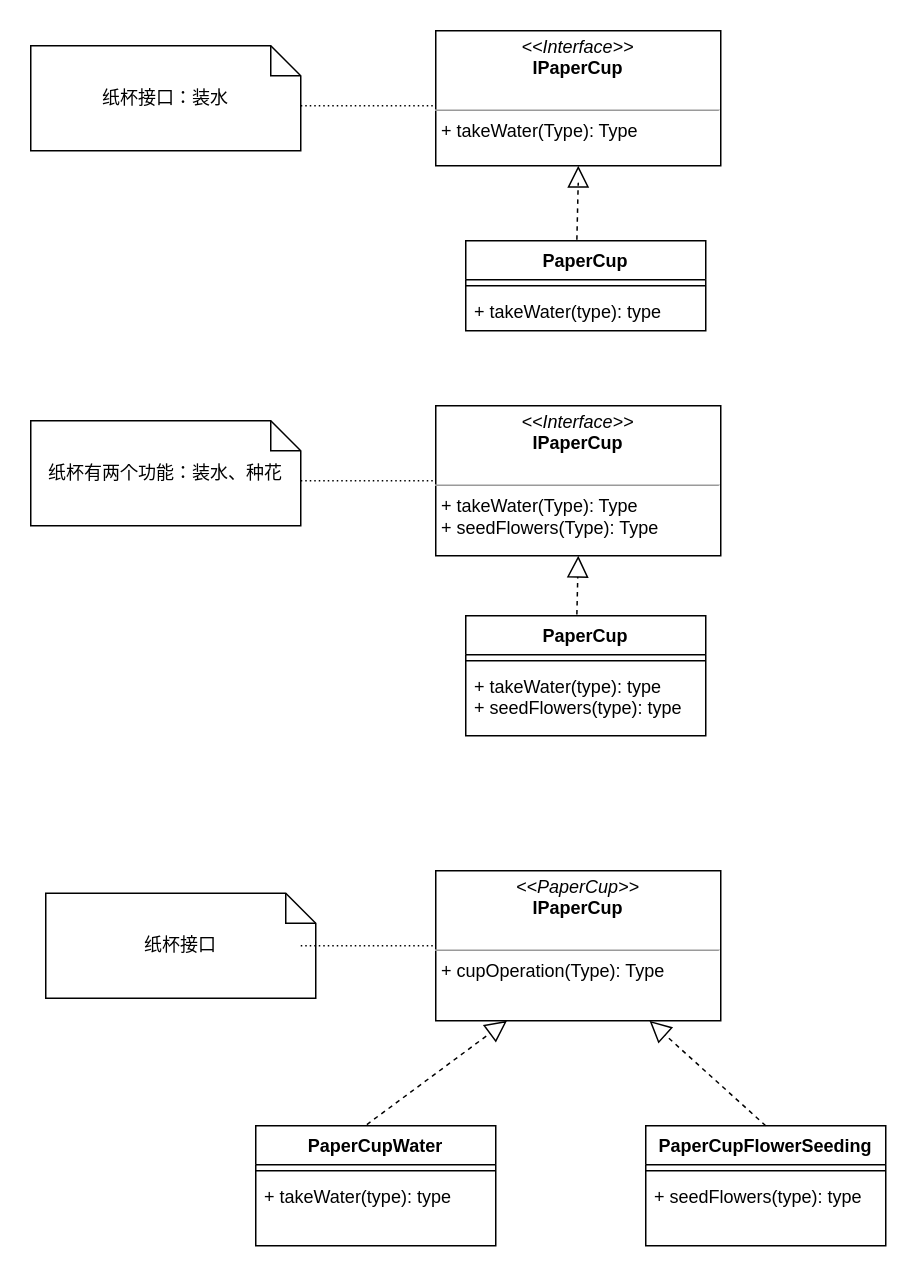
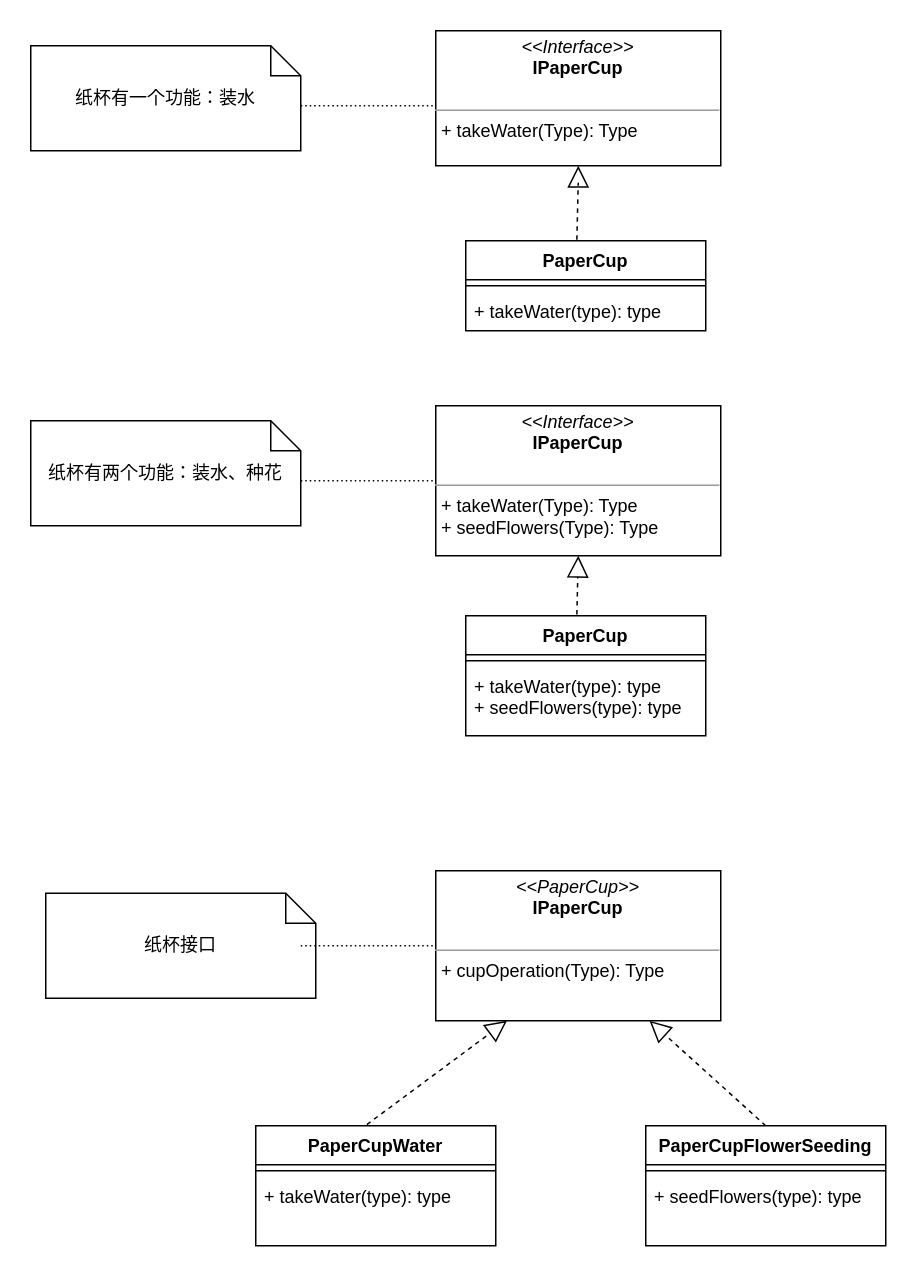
  <mxCell id="0" />
  <mxCell id="1" parent="0" />
  <mxCell id="2" value="&lt;p style=&quot;margin: 0px ; margin-top: 4px ; text-align: center&quot;&gt;&lt;i&gt;&amp;lt;&amp;lt;Interface&amp;gt;&amp;gt;&lt;/i&gt;&lt;br&gt;&lt;b&gt;IPaperCup&lt;/b&gt;&lt;/p&gt;&lt;p style=&quot;margin: 0px ; margin-left: 4px&quot;&gt;&lt;br&gt;&lt;/p&gt;&lt;hr size=&quot;1&quot;&gt;&lt;p style=&quot;margin: 0px ; margin-left: 4px&quot;&gt;+ takeWater(Type): Type&lt;/p&gt;" style="verticalAlign=top;align=left;overflow=fill;fontSize=12;fontFamily=Helvetica;html=1;" vertex="1" parent="1"><mxGeometry x="290" y="20" width="190" height="90" as="geometry" /></mxCell>
- <mxCell id="3" value="纸杯接口：装水" style="shape=note;size=20;whiteSpace=wrap;html=1;" vertex="1" parent="1"><mxGeometry x="20" y="30" width="180" height="70" as="geometry" /></mxCell>
+ <mxCell id="3" value="纸杯有一个功能：装水" style="shape=note;size=20;whiteSpace=wrap;html=1;" vertex="1" parent="1"><mxGeometry x="20" y="30" width="180" height="70" as="geometry" /></mxCell>
  <mxCell id="4" value="" style="endArrow=none;html=1;rounded=0;dashed=1;dashPattern=1 2;" edge="1" parent="1"><mxGeometry relative="1" as="geometry"><mxPoint x="200" y="70" as="sourcePoint" /><mxPoint x="290" y="70" as="targetPoint" /></mxGeometry></mxCell>
  <mxCell id="5" value="" style="resizable=0;html=1;align=right;verticalAlign=bottom;" connectable="0" vertex="1" parent="4"><mxGeometry x="1" relative="1" as="geometry" /></mxCell>
  <mxCell id="6" value="PaperCup" style="swimlane;fontStyle=1;align=center;verticalAlign=top;childLayout=stackLayout;horizontal=1;startSize=26;horizontalStack=0;resizeParent=1;resizeParentMax=0;resizeLast=0;collapsible=1;marginBottom=0;" vertex="1" parent="1"><mxGeometry x="310" y="160" width="160" height="60" as="geometry" /></mxCell>
  <mxCell id="7" value="" style="line;strokeWidth=1;fillColor=none;align=left;verticalAlign=middle;spacingTop=-1;spacingLeft=3;spacingRight=3;rotatable=0;labelPosition=right;points=[];portConstraint=eastwest;" vertex="1" parent="6"><mxGeometry y="26" width="160" height="8" as="geometry" /></mxCell>
  <mxCell id="8" value="+ takeWater(type): type" style="text;strokeColor=none;fillColor=none;align=left;verticalAlign=top;spacingLeft=4;spacingRight=4;overflow=hidden;rotatable=0;points=[[0,0.5],[1,0.5]];portConstraint=eastwest;" vertex="1" parent="6"><mxGeometry y="34" width="160" height="26" as="geometry" /></mxCell>
  <mxCell id="9" value="" style="endArrow=block;dashed=1;endFill=0;endSize=12;html=1;entryX=0.5;entryY=1;entryDx=0;entryDy=0;exitX=0.463;exitY=-0.01;exitDx=0;exitDy=0;exitPerimeter=0;" edge="1" parent="1" source="6" target="2"><mxGeometry width="160" relative="1" as="geometry"><mxPoint x="380" y="180" as="sourcePoint" /><mxPoint x="380" y="120" as="targetPoint" /><Array as="points"><mxPoint x="385" y="120" /></Array></mxGeometry></mxCell>
  <mxCell id="10" value="&lt;p style=&quot;margin: 0px ; margin-top: 4px ; text-align: center&quot;&gt;&lt;i&gt;&amp;lt;&amp;lt;Interface&amp;gt;&amp;gt;&lt;/i&gt;&lt;br&gt;&lt;b&gt;IPaperCup&lt;/b&gt;&lt;/p&gt;&lt;p style=&quot;margin: 0px ; margin-left: 4px&quot;&gt;&lt;br&gt;&lt;/p&gt;&lt;hr size=&quot;1&quot;&gt;&lt;p style=&quot;margin: 0px ; margin-left: 4px&quot;&gt;+ takeWater(Type): Type&lt;/p&gt;&lt;p style=&quot;margin: 0px ; margin-left: 4px&quot;&gt;+ seedFlowers(Type): Type&lt;br&gt;&lt;/p&gt;" style="verticalAlign=top;align=left;overflow=fill;fontSize=12;fontFamily=Helvetica;html=1;" vertex="1" parent="1"><mxGeometry x="290" y="270" width="190" height="100" as="geometry" /></mxCell>
  <mxCell id="11" value="&lt;font style=&quot;vertical-align: inherit&quot;&gt;&lt;font style=&quot;vertical-align: inherit&quot;&gt;&lt;font style=&quot;vertical-align: inherit&quot;&gt;&lt;font style=&quot;vertical-align: inherit&quot;&gt;纸杯有两个功能：装水、种花&lt;/font&gt;&lt;/font&gt;&lt;/font&gt;&lt;/font&gt;" style="shape=note;size=20;whiteSpace=wrap;html=1;" vertex="1" parent="1"><mxGeometry x="20" y="280" width="180" height="70" as="geometry" /></mxCell>
  <mxCell id="12" value="" style="endArrow=none;html=1;rounded=0;dashed=1;dashPattern=1 2;" edge="1" parent="1"><mxGeometry relative="1" as="geometry"><mxPoint x="200" y="320" as="sourcePoint" /><mxPoint x="290" y="320" as="targetPoint" /></mxGeometry></mxCell>
  <mxCell id="13" value="" style="resizable=0;html=1;align=right;verticalAlign=bottom;" connectable="0" vertex="1" parent="12"><mxGeometry x="1" relative="1" as="geometry" /></mxCell>
  <mxCell id="14" value="PaperCup" style="swimlane;fontStyle=1;align=center;verticalAlign=top;childLayout=stackLayout;horizontal=1;startSize=26;horizontalStack=0;resizeParent=1;resizeParentMax=0;resizeLast=0;collapsible=1;marginBottom=0;" vertex="1" parent="1"><mxGeometry x="310" y="410" width="160" height="80" as="geometry" /></mxCell>
  <mxCell id="15" value="" style="line;strokeWidth=1;fillColor=none;align=left;verticalAlign=middle;spacingTop=-1;spacingLeft=3;spacingRight=3;rotatable=0;labelPosition=right;points=[];portConstraint=eastwest;" vertex="1" parent="14"><mxGeometry y="26" width="160" height="8" as="geometry" /></mxCell>
  <mxCell id="16" value="+ takeWater(type): type&#10;+ seedFlowers(type): type" style="text;strokeColor=none;fillColor=none;align=left;verticalAlign=top;spacingLeft=4;spacingRight=4;overflow=hidden;rotatable=0;points=[[0,0.5],[1,0.5]];portConstraint=eastwest;" vertex="1" parent="14"><mxGeometry y="34" width="160" height="46" as="geometry" /></mxCell>
  <mxCell id="17" value="" style="endArrow=block;dashed=1;endFill=0;endSize=12;html=1;entryX=0.5;entryY=1;entryDx=0;entryDy=0;exitX=0.463;exitY=-0.01;exitDx=0;exitDy=0;exitPerimeter=0;" edge="1" parent="1" source="14" target="10"><mxGeometry width="160" relative="1" as="geometry"><mxPoint x="380" y="430" as="sourcePoint" /><mxPoint x="380" y="370" as="targetPoint" /><Array as="points"><mxPoint x="385" y="370" /></Array></mxGeometry></mxCell>
  <mxCell id="18" value="&lt;p style=&quot;margin: 0px ; margin-top: 4px ; text-align: center&quot;&gt;&lt;i&gt;&amp;lt;&amp;lt;PaperCup&amp;gt;&amp;gt;&lt;/i&gt;&lt;br&gt;&lt;b&gt;IPaperCup&lt;/b&gt;&lt;/p&gt;&lt;p style=&quot;margin: 0px ; margin-left: 4px&quot;&gt;&lt;br&gt;&lt;/p&gt;&lt;hr size=&quot;1&quot;&gt;&lt;p style=&quot;margin: 0px ; margin-left: 4px&quot;&gt;+ cupOperation(Type): Type&lt;/p&gt;" style="verticalAlign=top;align=left;overflow=fill;fontSize=12;fontFamily=Helvetica;html=1;" vertex="1" parent="1"><mxGeometry x="290" y="580" width="190" height="100" as="geometry" /></mxCell>
  <mxCell id="19" value="纸杯接口" style="shape=note;size=20;whiteSpace=wrap;html=1;" vertex="1" parent="1"><mxGeometry x="30" y="595" width="180" height="70" as="geometry" /></mxCell>
  <mxCell id="20" value="" style="endArrow=none;html=1;rounded=0;dashed=1;dashPattern=1 2;" edge="1" parent="1"><mxGeometry relative="1" as="geometry"><mxPoint x="200" y="630" as="sourcePoint" /><mxPoint x="290" y="630" as="targetPoint" /></mxGeometry></mxCell>
  <mxCell id="21" value="" style="resizable=0;html=1;align=right;verticalAlign=bottom;" connectable="0" vertex="1" parent="20"><mxGeometry x="1" relative="1" as="geometry" /></mxCell>
  <mxCell id="22" value="PaperCupWater" style="swimlane;fontStyle=1;align=center;verticalAlign=top;childLayout=stackLayout;horizontal=1;startSize=26;horizontalStack=0;resizeParent=1;resizeParentMax=0;resizeLast=0;collapsible=1;marginBottom=0;" vertex="1" parent="1"><mxGeometry x="170" y="750" width="160" height="80" as="geometry" /></mxCell>
  <mxCell id="23" value="" style="line;strokeWidth=1;fillColor=none;align=left;verticalAlign=middle;spacingTop=-1;spacingLeft=3;spacingRight=3;rotatable=0;labelPosition=right;points=[];portConstraint=eastwest;" vertex="1" parent="22"><mxGeometry y="26" width="160" height="8" as="geometry" /></mxCell>
  <mxCell id="24" value="+ takeWater(type): type" style="text;strokeColor=none;fillColor=none;align=left;verticalAlign=top;spacingLeft=4;spacingRight=4;overflow=hidden;rotatable=0;points=[[0,0.5],[1,0.5]];portConstraint=eastwest;" vertex="1" parent="22"><mxGeometry y="34" width="160" height="46" as="geometry" /></mxCell>
  <mxCell id="25" value="" style="endArrow=block;dashed=1;endFill=0;endSize=12;html=1;entryX=0.25;entryY=1;entryDx=0;entryDy=0;exitX=0.463;exitY=-0.01;exitDx=0;exitDy=0;exitPerimeter=0;" edge="1" parent="1" source="22" target="18"><mxGeometry width="160" relative="1" as="geometry"><mxPoint x="380" y="740" as="sourcePoint" /><mxPoint x="380" y="680" as="targetPoint" /><Array as="points" /></mxGeometry></mxCell>
  <mxCell id="26" value="PaperCupFlowerSeeding" style="swimlane;fontStyle=1;align=center;verticalAlign=top;childLayout=stackLayout;horizontal=1;startSize=26;horizontalStack=0;resizeParent=1;resizeParentMax=0;resizeLast=0;collapsible=1;marginBottom=0;" vertex="1" parent="1"><mxGeometry x="430" y="750" width="160" height="80" as="geometry" /></mxCell>
  <mxCell id="27" value="" style="line;strokeWidth=1;fillColor=none;align=left;verticalAlign=middle;spacingTop=-1;spacingLeft=3;spacingRight=3;rotatable=0;labelPosition=right;points=[];portConstraint=eastwest;" vertex="1" parent="26"><mxGeometry y="26" width="160" height="8" as="geometry" /></mxCell>
  <mxCell id="28" value="+ seedFlowers(type): type" style="text;strokeColor=none;fillColor=none;align=left;verticalAlign=top;spacingLeft=4;spacingRight=4;overflow=hidden;rotatable=0;points=[[0,0.5],[1,0.5]];portConstraint=eastwest;" vertex="1" parent="26"><mxGeometry y="34" width="160" height="46" as="geometry" /></mxCell>
  <mxCell id="29" value="" style="endArrow=block;dashed=1;endFill=0;endSize=12;html=1;exitX=0.5;exitY=0;exitDx=0;exitDy=0;entryX=0.75;entryY=1;entryDx=0;entryDy=0;" edge="1" parent="1" source="26" target="18"><mxGeometry width="160" relative="1" as="geometry"><mxPoint x="310" y="660" as="sourcePoint" /><mxPoint x="470" y="660" as="targetPoint" /></mxGeometry></mxCell>
